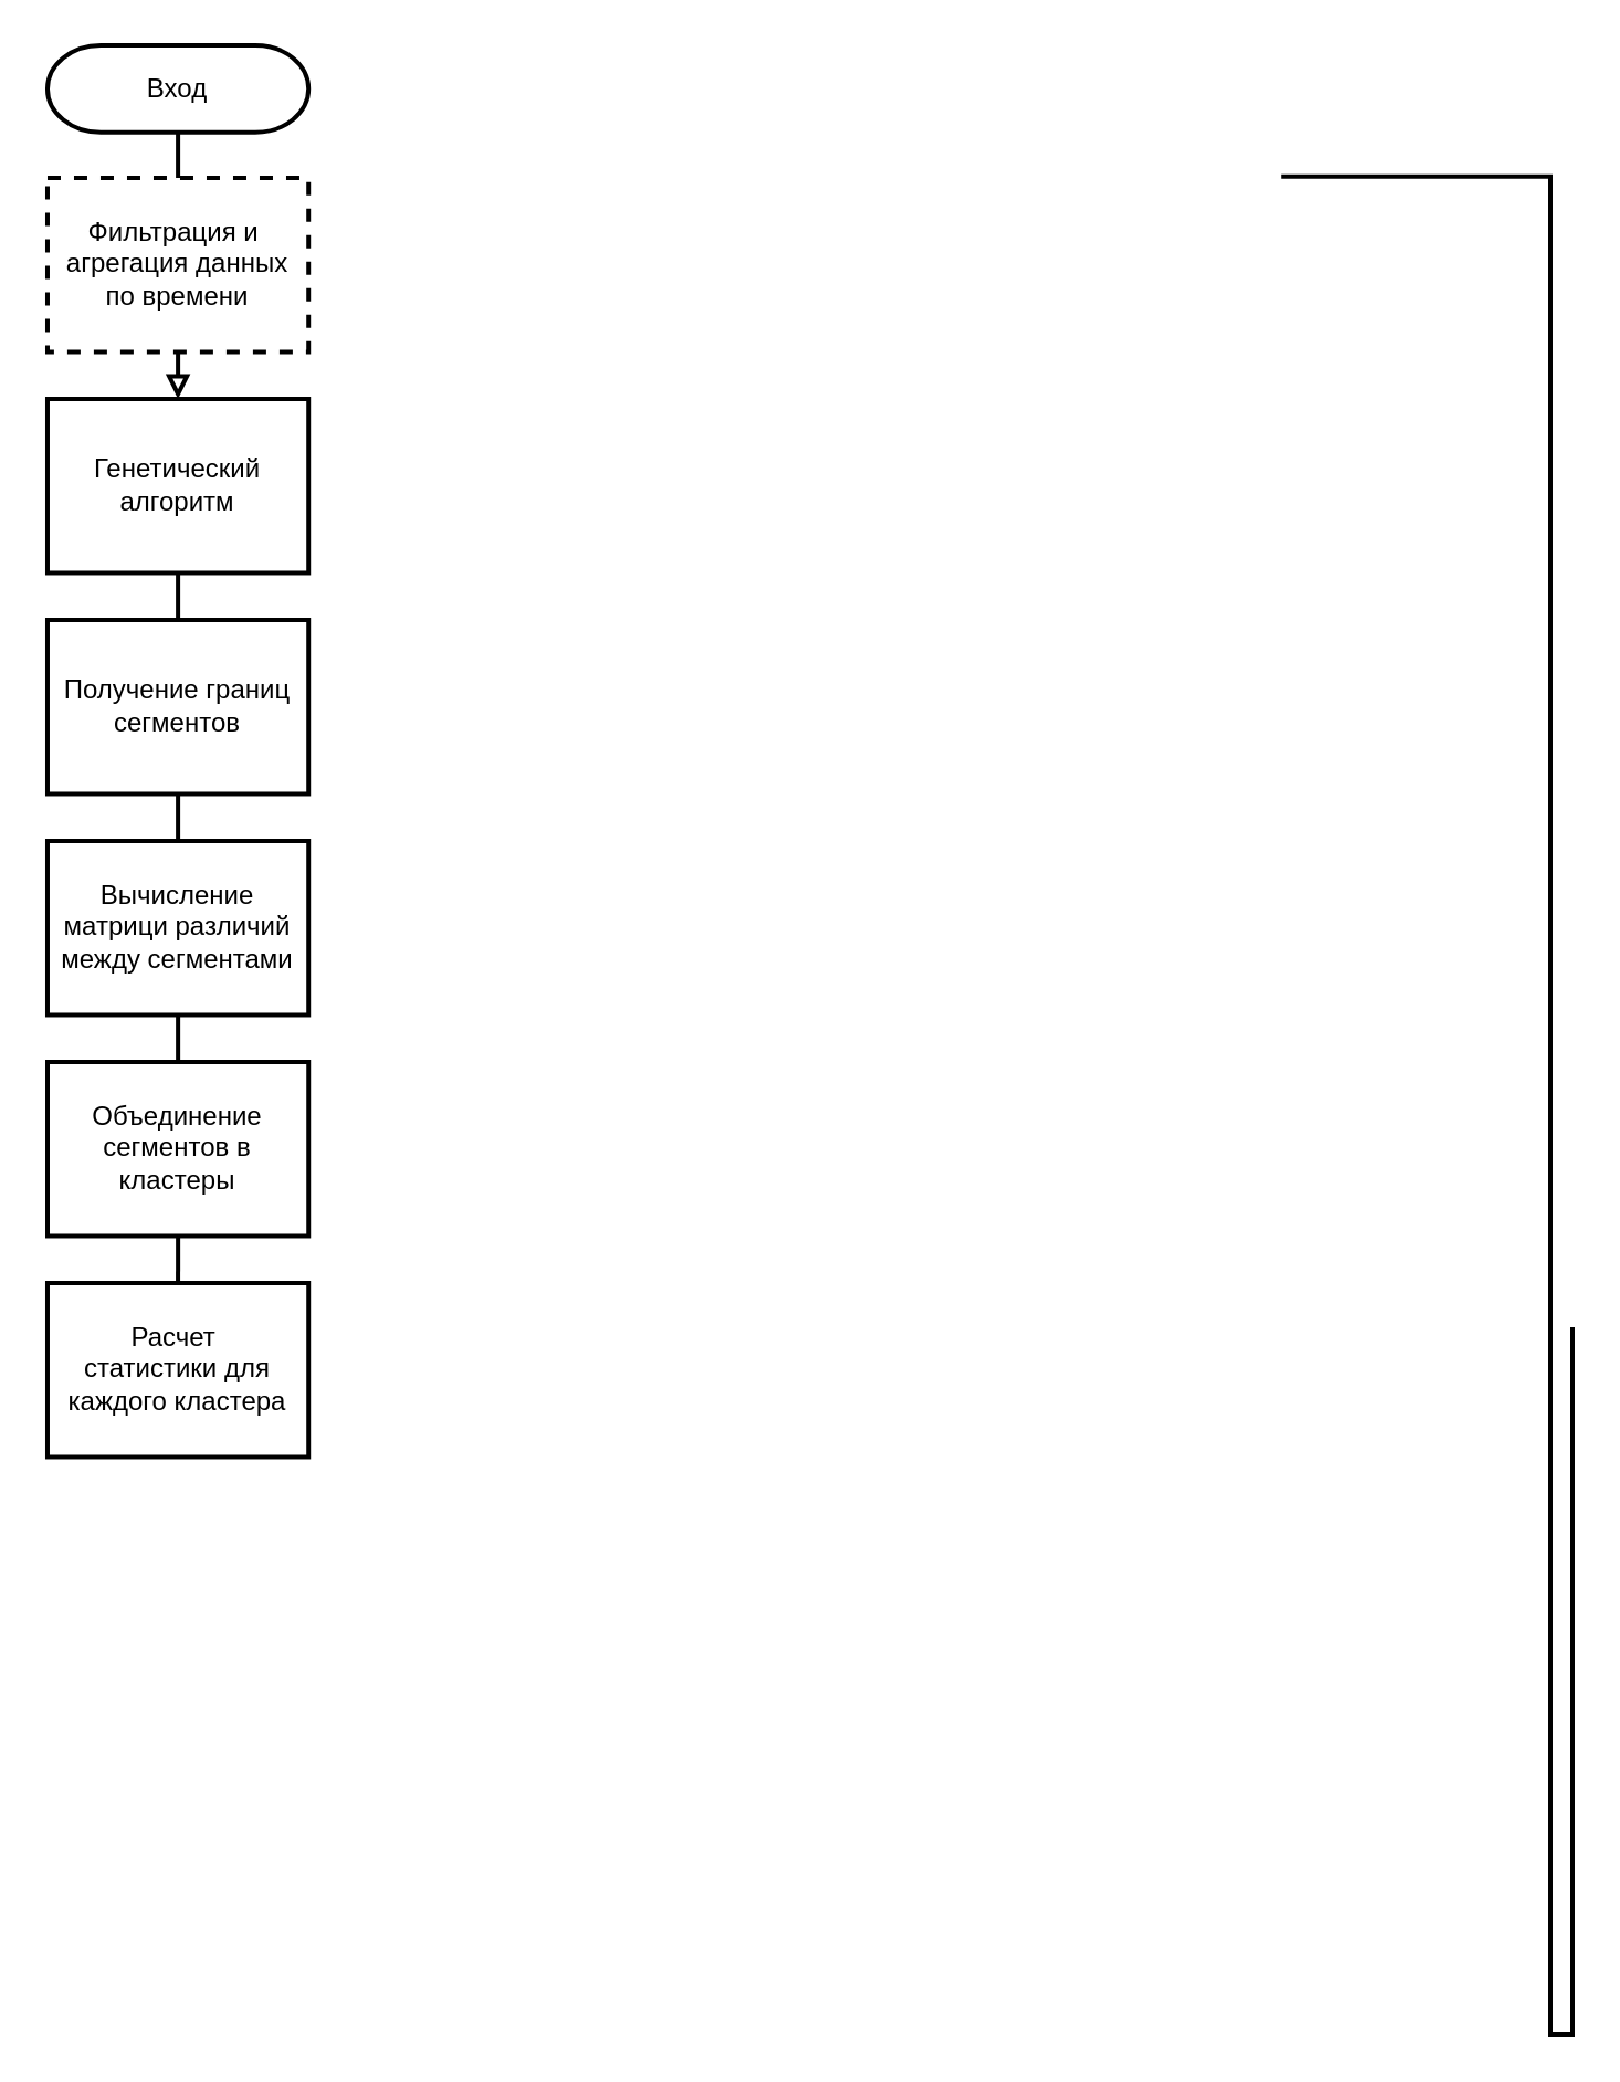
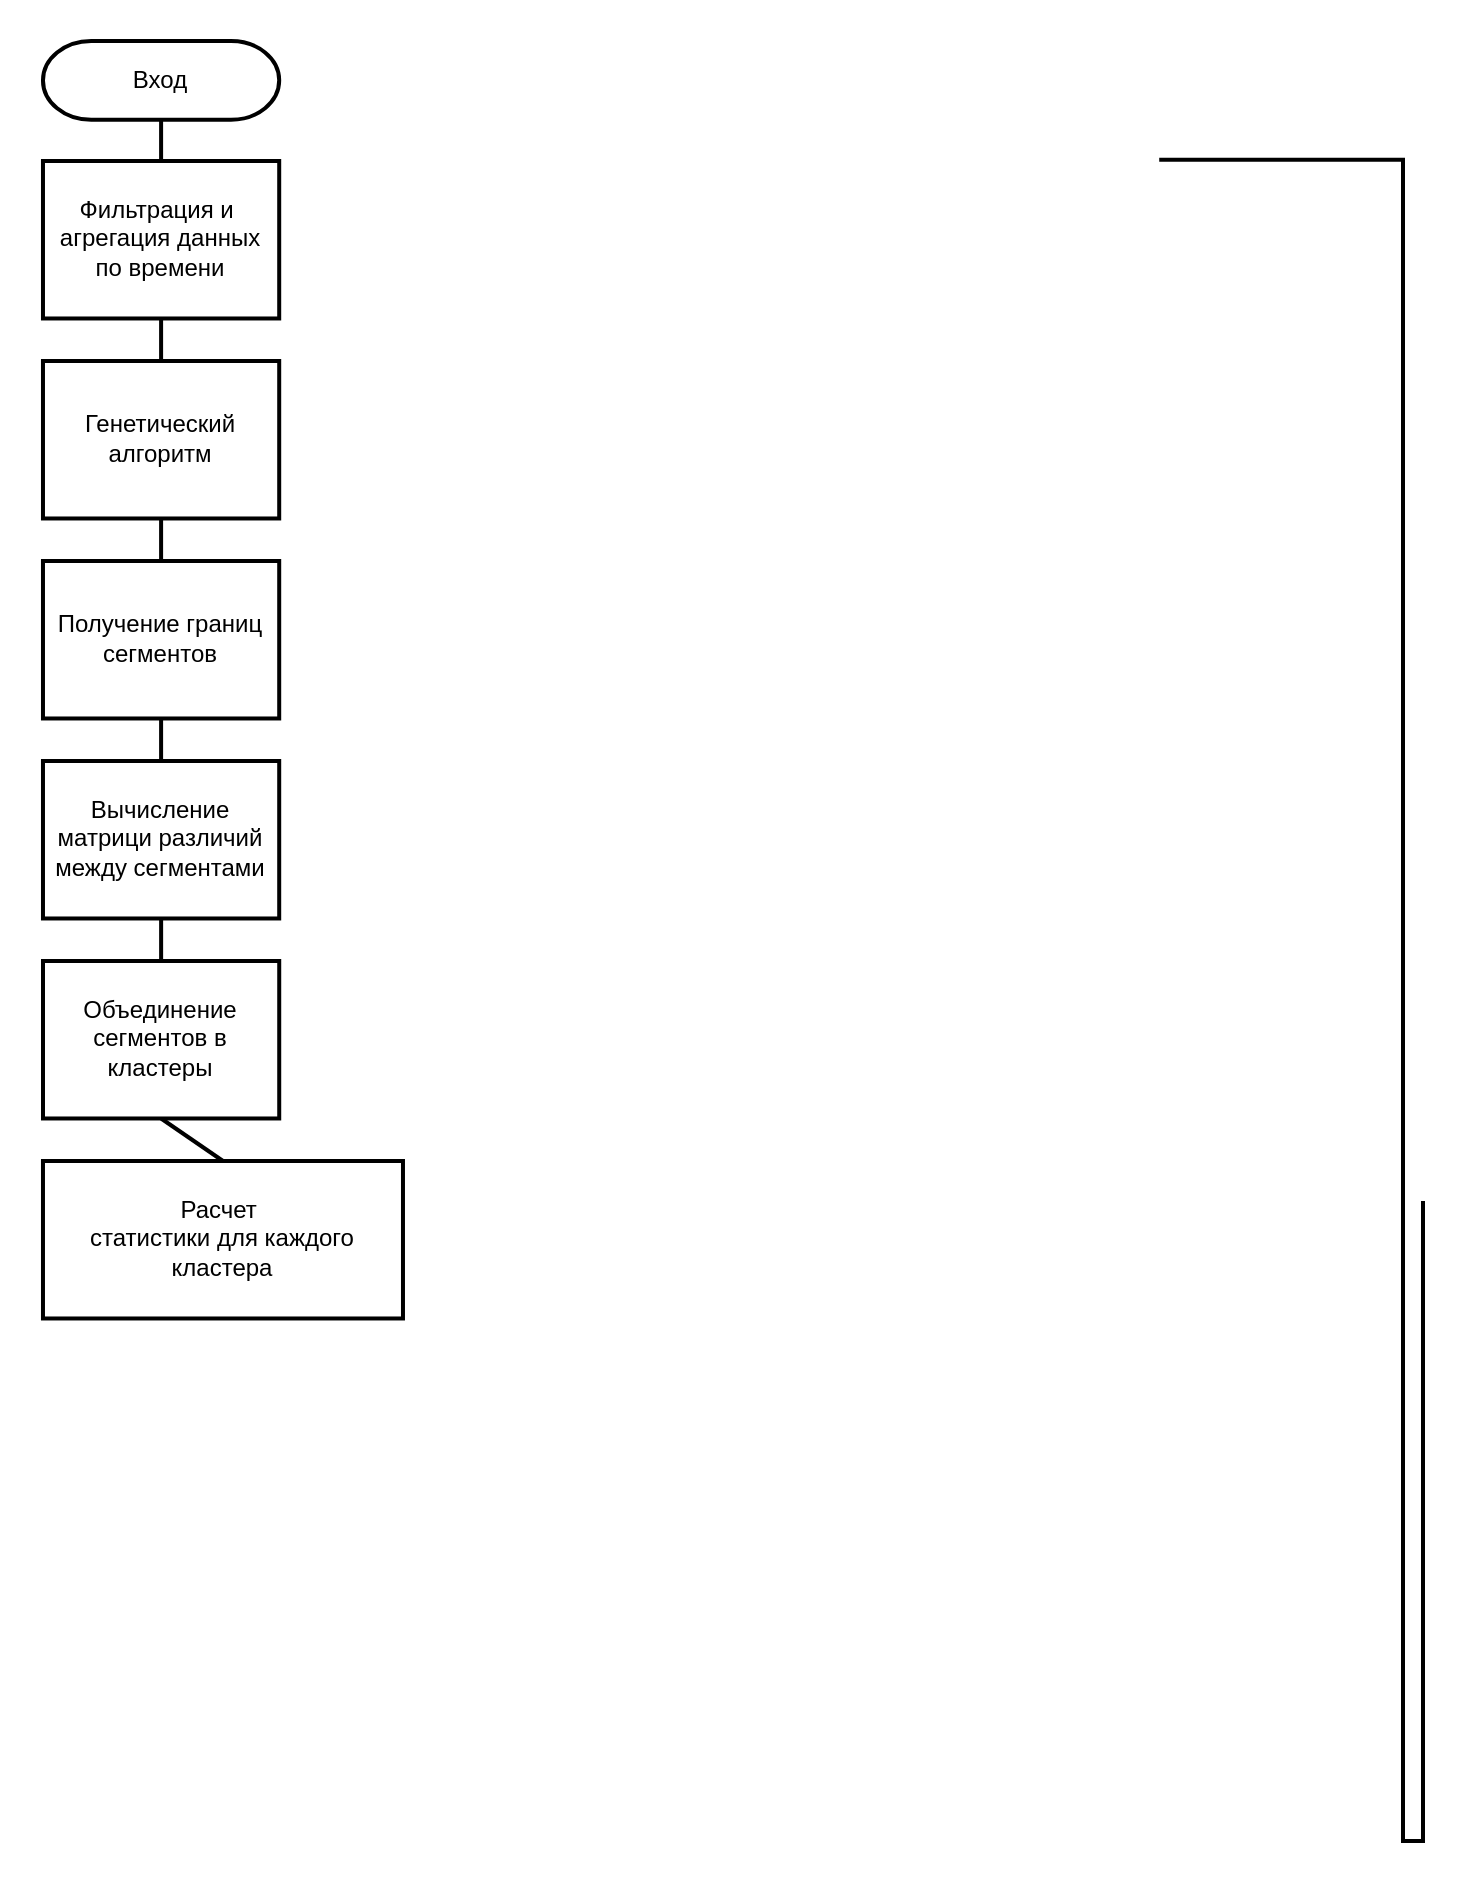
  <mxCell id="0" />
  <mxCell id="1" parent="0" />
  <mxCell id="2" style="edgeStyle=none;html=1;exitX=0.5;exitY=1;exitDx=0;exitDy=0;exitPerimeter=0;entryX=0.5;entryY=0;entryDx=0;entryDy=0;endArrow=none;endFill=0;strokeWidth=2;" parent="1" source="3" target="5" edge="1"><mxGeometry relative="1" as="geometry" /></mxCell>
  <mxCell id="3" value="Вход" style="strokeWidth=2;html=1;shape=stencil(xVXBboMwDP0ajkxAtK49Tqw79rJJO7vUpVFDgpysdH+/0IBaoDCayyQO+Bne83NsJWCpPkCJQRJJKDBgb0GSfCIVXIJRZAObOTh4EbmwcuFq6ULQJWbGYScgDluBLqMNqSNWfGcaBi4PSNzUWbYOolf7Tf2wNFNSWhKupO5kbvKWDLi0/0ZnRxY9PTuZnyZ2UWkVCjRIHfRqbuOAIHn3VornKX14KHUdtbp/KX09rhT7Ka19uhf3xeKZHdx4GLsjt1zNPDAvuZb9cXdezRzIzXY3IsdSi4wtIEu3kB1zUt9yd7fIEurlHiTadKFOeK2+P99T/lsGweUNw8vycQagzL5QrwZqKFgTn0M4cx2SMlC3ocMvgHIMLU+4F5B3UrpCLG/g5uzvl7vwcNzr2TyKf7Tsc8aZUBonNsHigzm7oCPDydK9IpyY2j0Xwt1OYwsxILig7q68AL8=);whiteSpace=wrap;aspect=fixed;" parent="1" vertex="1"><mxGeometry x="20.99" y="20" width="118.11" height="39.37" as="geometry" /></mxCell>
- <mxCell id="4" style="edgeStyle=none;html=1;exitX=0.5;exitY=1;exitDx=0;exitDy=0;entryX=0.5;entryY=0;entryDx=0;entryDy=0;endArrow=block;endFill=0;strokeWidth=2;" parent="1" source="5" target="14" edge="1"><mxGeometry relative="1" as="geometry"><mxPoint x="54.905" y="168.43" as="targetPoint" /></mxGeometry></mxCell>
- <mxCell id="5" value="Фильтрация и&amp;nbsp; агрегация данных по времени" style="rounded=0;whiteSpace=wrap;html=1;aspect=fixed;strokeWidth=2;dashed=1;" parent="1" vertex="1"><mxGeometry x="20.99" y="80" width="118.11" height="78.74" as="geometry" /></mxCell>
+ <mxCell id="4" style="edgeStyle=none;html=1;exitX=0.5;exitY=1;exitDx=0;exitDy=0;entryX=0.5;entryY=0;entryDx=0;entryDy=0;endArrow=none;endFill=0;strokeWidth=2;" parent="1" source="5" target="14" edge="1"><mxGeometry relative="1" as="geometry"><mxPoint x="54.905" y="168.43" as="targetPoint" /></mxGeometry></mxCell>
+ <mxCell id="5" value="Фильтрация и&amp;nbsp; агрегация данных по времени" style="rounded=0;whiteSpace=wrap;html=1;aspect=fixed;strokeWidth=2;" parent="1" vertex="1"><mxGeometry x="20.99" y="80" width="118.11" height="78.74" as="geometry" /></mxCell>
  <mxCell id="6" style="edgeStyle=none;html=1;exitX=0.5;exitY=1;exitDx=0;exitDy=0;entryX=0.5;entryY=0;entryDx=0;entryDy=0;endArrow=none;endFill=0;strokeWidth=2;" parent="1" source="14" target="8" edge="1"><mxGeometry relative="1" as="geometry"><mxPoint x="80.045" y="378.74" as="sourcePoint" /></mxGeometry></mxCell>
  <mxCell id="7" style="edgeStyle=none;html=1;exitX=0.5;exitY=1;exitDx=0;exitDy=0;entryX=0.5;entryY=0;entryDx=0;entryDy=0;endArrow=none;endFill=0;strokeWidth=2;" parent="1" source="8" target="10" edge="1"><mxGeometry relative="1" as="geometry" /></mxCell>
  <mxCell id="8" value="Получение границ сегментов" style="rounded=0;whiteSpace=wrap;html=1;aspect=fixed;strokeWidth=2;" parent="1" vertex="1"><mxGeometry x="20.99" y="280" width="118.11" height="78.74" as="geometry" /></mxCell>
  <mxCell id="9" style="edgeStyle=none;html=1;exitX=0.5;exitY=1;exitDx=0;exitDy=0;entryX=0.5;entryY=0;entryDx=0;entryDy=0;endArrow=none;endFill=0;strokeWidth=2;" parent="1" source="10" target="12" edge="1"><mxGeometry relative="1" as="geometry" /></mxCell>
  <mxCell id="10" value="Вычисление матрици различий между сегментами" style="rounded=0;whiteSpace=wrap;html=1;aspect=fixed;strokeWidth=2;" parent="1" vertex="1"><mxGeometry x="20.99" y="380" width="118.11" height="78.74" as="geometry" /></mxCell>
  <mxCell id="11" style="edgeStyle=none;html=1;exitX=0.5;exitY=1;exitDx=0;exitDy=0;entryX=0.5;entryY=0;entryDx=0;entryDy=0;endArrow=none;endFill=0;strokeWidth=2;" parent="1" source="12" target="13" edge="1"><mxGeometry relative="1" as="geometry" /></mxCell>
  <mxCell id="12" value="Объединение сегментов в кластеры" style="rounded=0;whiteSpace=wrap;html=1;aspect=fixed;strokeWidth=2;" parent="1" vertex="1"><mxGeometry x="21" y="480" width="118.11" height="78.74" as="geometry" /></mxCell>
- <mxCell id="13" value="Расчет&amp;nbsp;&lt;div&gt;статистики для каждого кластера&lt;/div&gt;" style="rounded=0;whiteSpace=wrap;html=1;aspect=fixed;strokeWidth=2;" parent="1" vertex="1"><mxGeometry x="20.99" y="580" width="118.11" height="78.74" as="geometry" /></mxCell>
+ <mxCell id="13" value="Расчет&amp;nbsp;&lt;div&gt;статистики для каждого кластера&lt;/div&gt;" style="rounded=0;whiteSpace=wrap;html=1;aspect=fixed;strokeWidth=2;" parent="1" vertex="1"><mxGeometry x="20.99" y="580" width="180" height="78.74" as="geometry" /></mxCell>
  <mxCell id="14" value="Генетический алгоритм" style="rounded=0;whiteSpace=wrap;html=1;aspect=fixed;strokeWidth=2;" parent="1" vertex="1"><mxGeometry x="20.99" y="180" width="118.11" height="78.74" as="geometry" /></mxCell>
  <mxCell id="15" style="edgeStyle=orthogonalEdgeStyle;html=1;exitX=1;exitY=0.5;exitDx=0;exitDy=0;entryX=0.5;entryY=0;entryDx=0;entryDy=0;rounded=0;curved=0;endArrow=none;endFill=0;strokeWidth=2;" parent="1" edge="1"><mxGeometry relative="1" as="geometry"><mxPoint x="711" y="600" as="targetPoint" /><Array as="points"><mxPoint x="701" y="79" /><mxPoint x="701" y="920" /></Array><mxPoint x="579.11" y="79.37" as="sourcePoint" /></mxGeometry></mxCell>
  <mxCell id="16" style="edgeStyle=orthogonalEdgeStyle;html=1;exitX=0;exitY=0.5;exitDx=0;exitDy=0;entryX=0;entryY=0.5;entryDx=0;entryDy=0;rounded=0;strokeWidth=2;" parent="1" edge="1"><mxGeometry relative="1" as="geometry"><mxPoint x="461" y="79.37" as="targetPoint" /><Array as="points"><mxPoint x="341" y="849" /><mxPoint x="341" y="79" /></Array></mxGeometry></mxCell>
